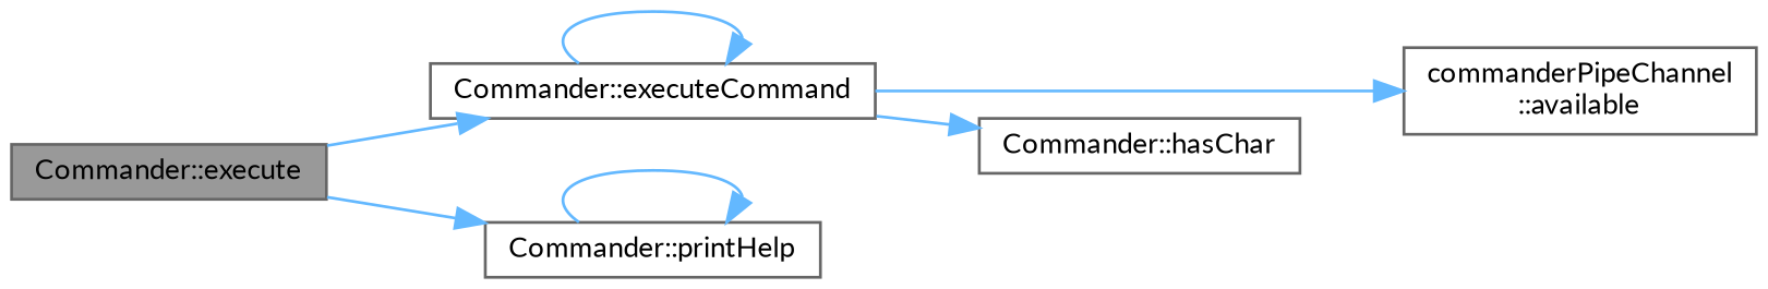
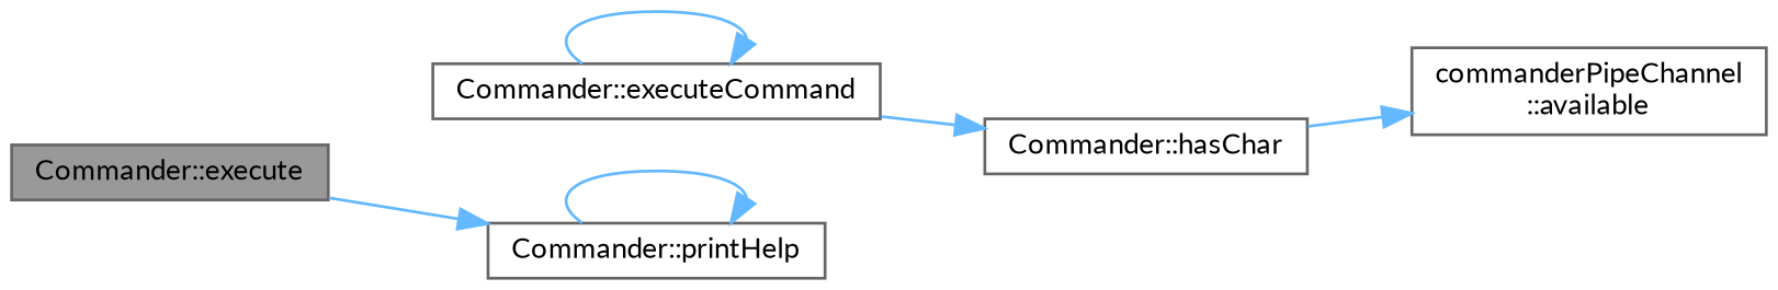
  digraph {
    fontname=Lato
    rankdir=LR
    node [color=grey40 fillcolor=white fontname=Lato fontsize=10 shape=box style=filled]
    edge [color=steelblue1 fontname=Lato fontsize=10 labelfontname=Helvetica labelfontsize=10 style=solid]
    n1 [color=gray40 fillcolor=grey60 fontcolor=black height=0.2 label="Commander::execute" width=0.4]
    n2 [height=0.2 label="Commander::executeCommand" width=0.4]
    n3 [height=0.2 label="Commander::printHelp" width=0.4]
    n4 [height=0.2 label="commanderPipeChannel\l::available" width=0.4]
    n5 [height=0.2 label="Commander::hasChar" width=0.4]
-   n1 -> n2
    n1 -> n3
    n2 -> n2
-   n2 -> n4
+   n5 -> n4
    n2 -> n5
    n3 -> n3
  }
